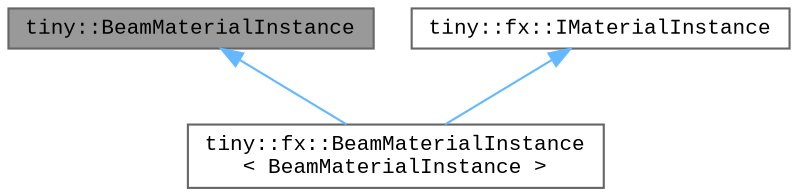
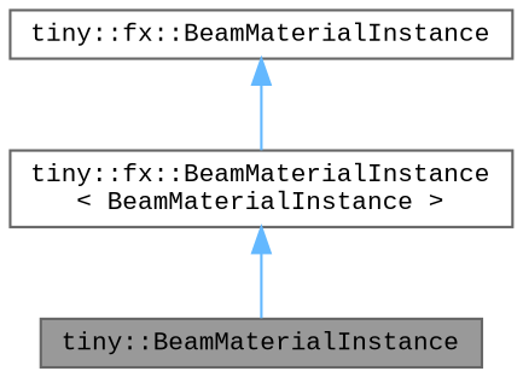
  digraph {
    fontname="Liberation Mono"
    node [color=gray40 fillcolor=white fontname="Liberation Mono" fontsize=10 shape=box style=filled]
    edge [color=steelblue1 dir=back fontname="Liberation Mono" fontsize=10 labelfontname=Helvetica labelfontsize=10 style=solid]
    n1 [fillcolor=grey60 fontcolor=black height=0.2 label="tiny::BeamMaterialInstance" width=0.4]
    n2 [height=0.2 label="tiny::fx::BeamMaterialInstance\l\< BeamMaterialInstance \>" width=0.4]
-   n3 [height=0.2 label="tiny::fx::IMaterialInstance" width=0.4]
-   n1 -> n2
+   n3 [height=0.2 label="tiny::fx::BeamMaterialInstance" width=0.4]
+   n2 -> n1
    n3 -> n2
  }
